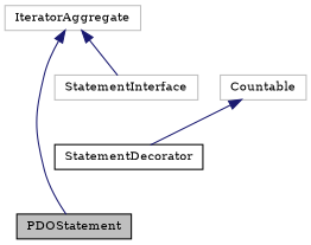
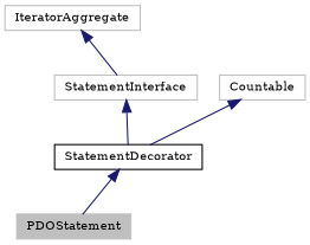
  digraph {
    fontname="DejaVu Serif"
    node [color=grey75 fillcolor=white fontname="DejaVu Serif" fontsize=10 shape=record style=filled]
    edge [color=midnightblue dir=back fontname="DejaVu Serif" fontsize=10 labelfontname=Helvetica labelfontsize=10 style=solid]
-   n1 [color=black fillcolor=grey75 fontcolor=black height=0.2 label=PDOStatement width=0.4]
+   n1 [fillcolor=grey75 fontcolor=black height=0.2 label=PDOStatement width=0.4]
    n2 [color=black height=0.2 label=StatementDecorator width=0.4]
    n3 [height=0.2 label=StatementInterface width=0.4]
    n4 [height=0.2 label=Countable width=0.4]
    n5 [height=0.2 label=IteratorAggregate width=0.4]
-   n5 -> n1
+   n2 -> n1
+   n3 -> n2
    n4 -> n2
    n5 -> n3
  }
